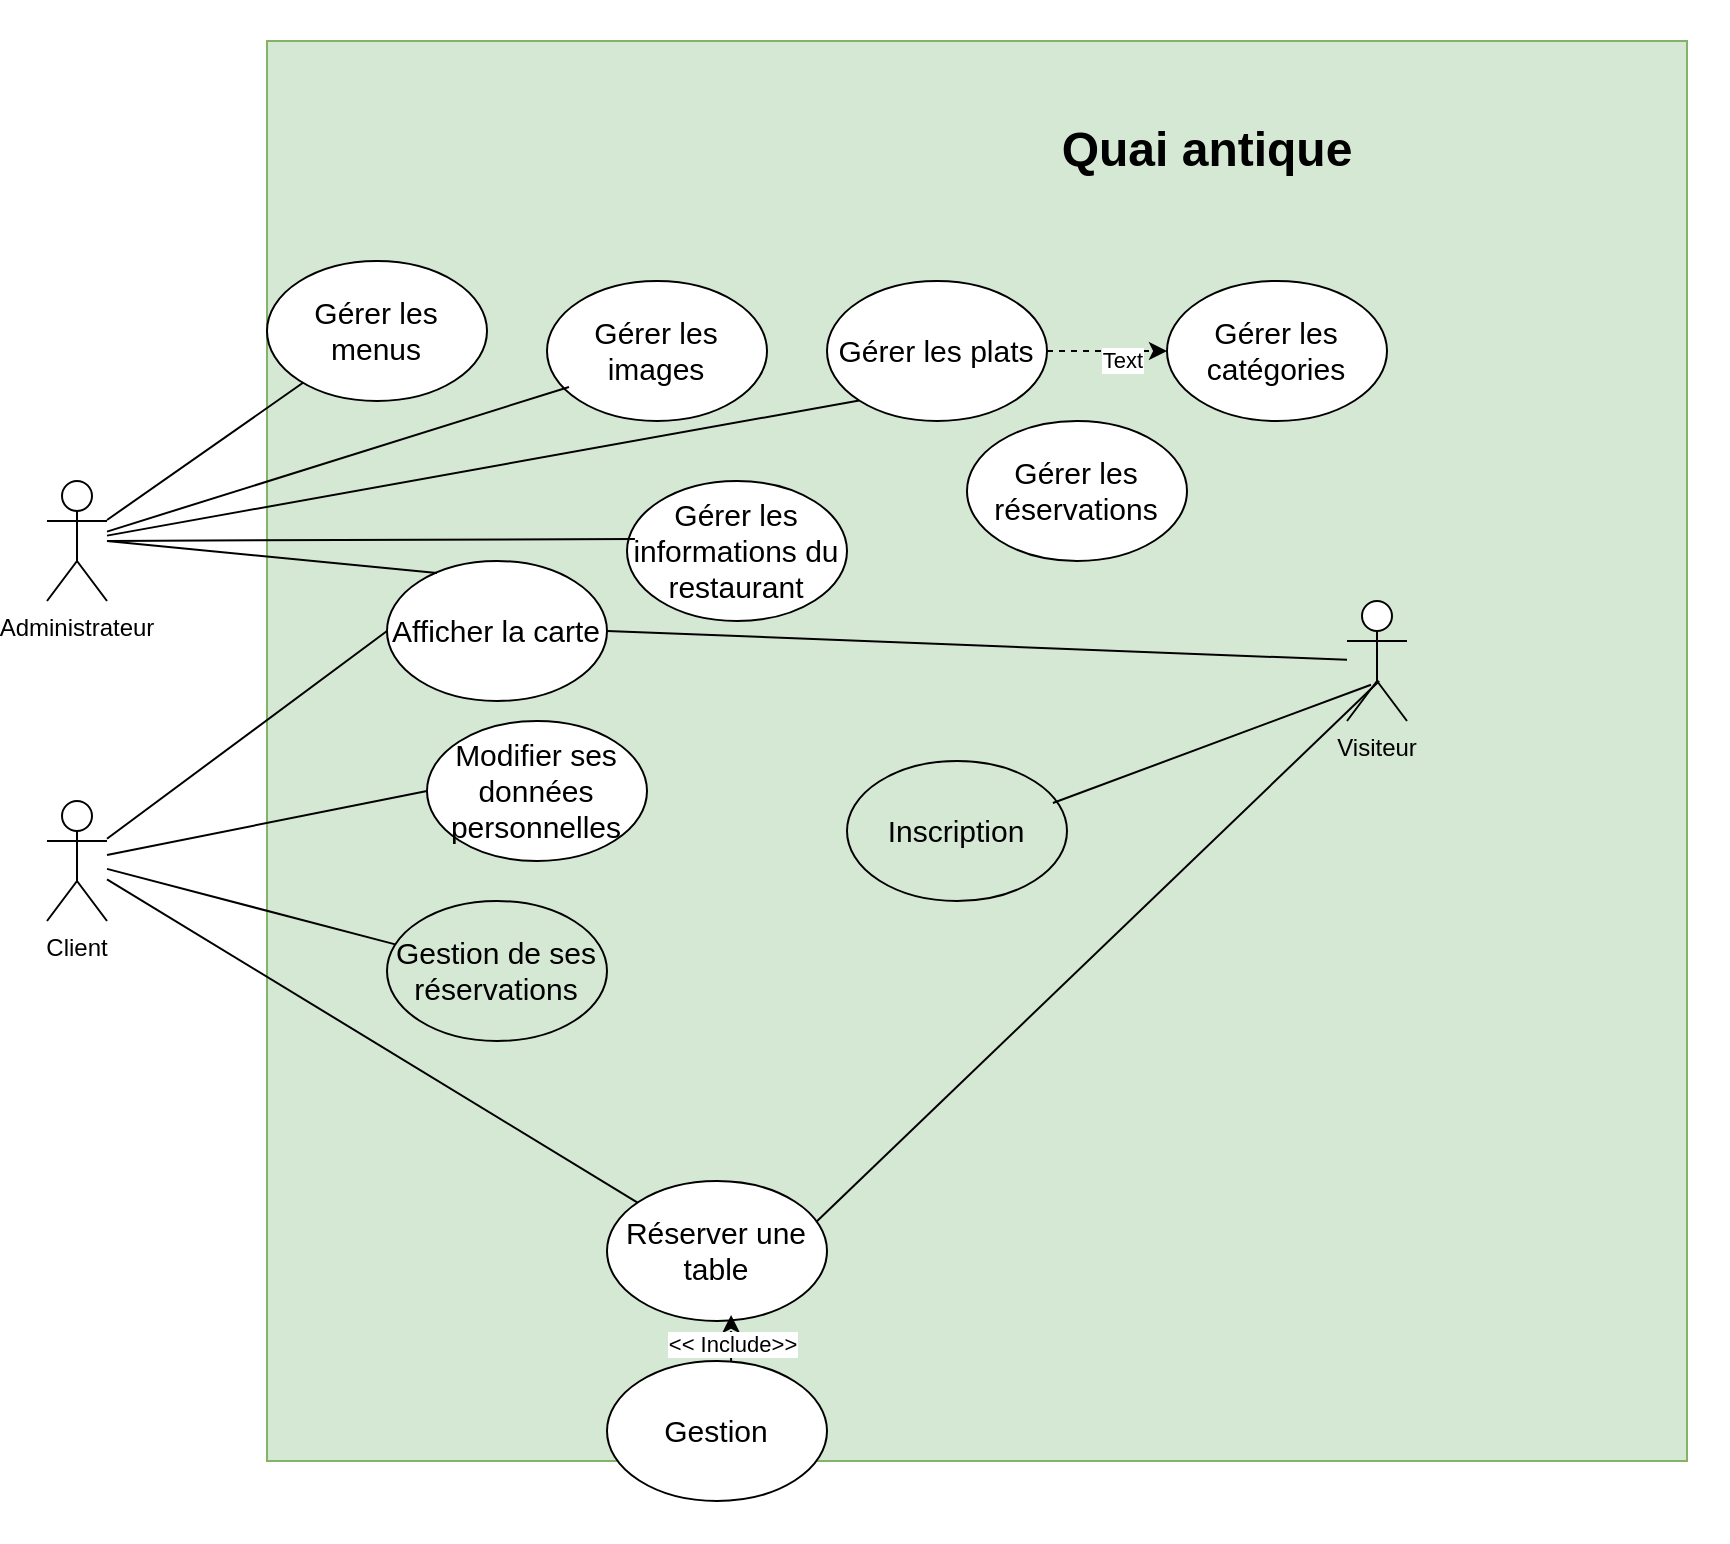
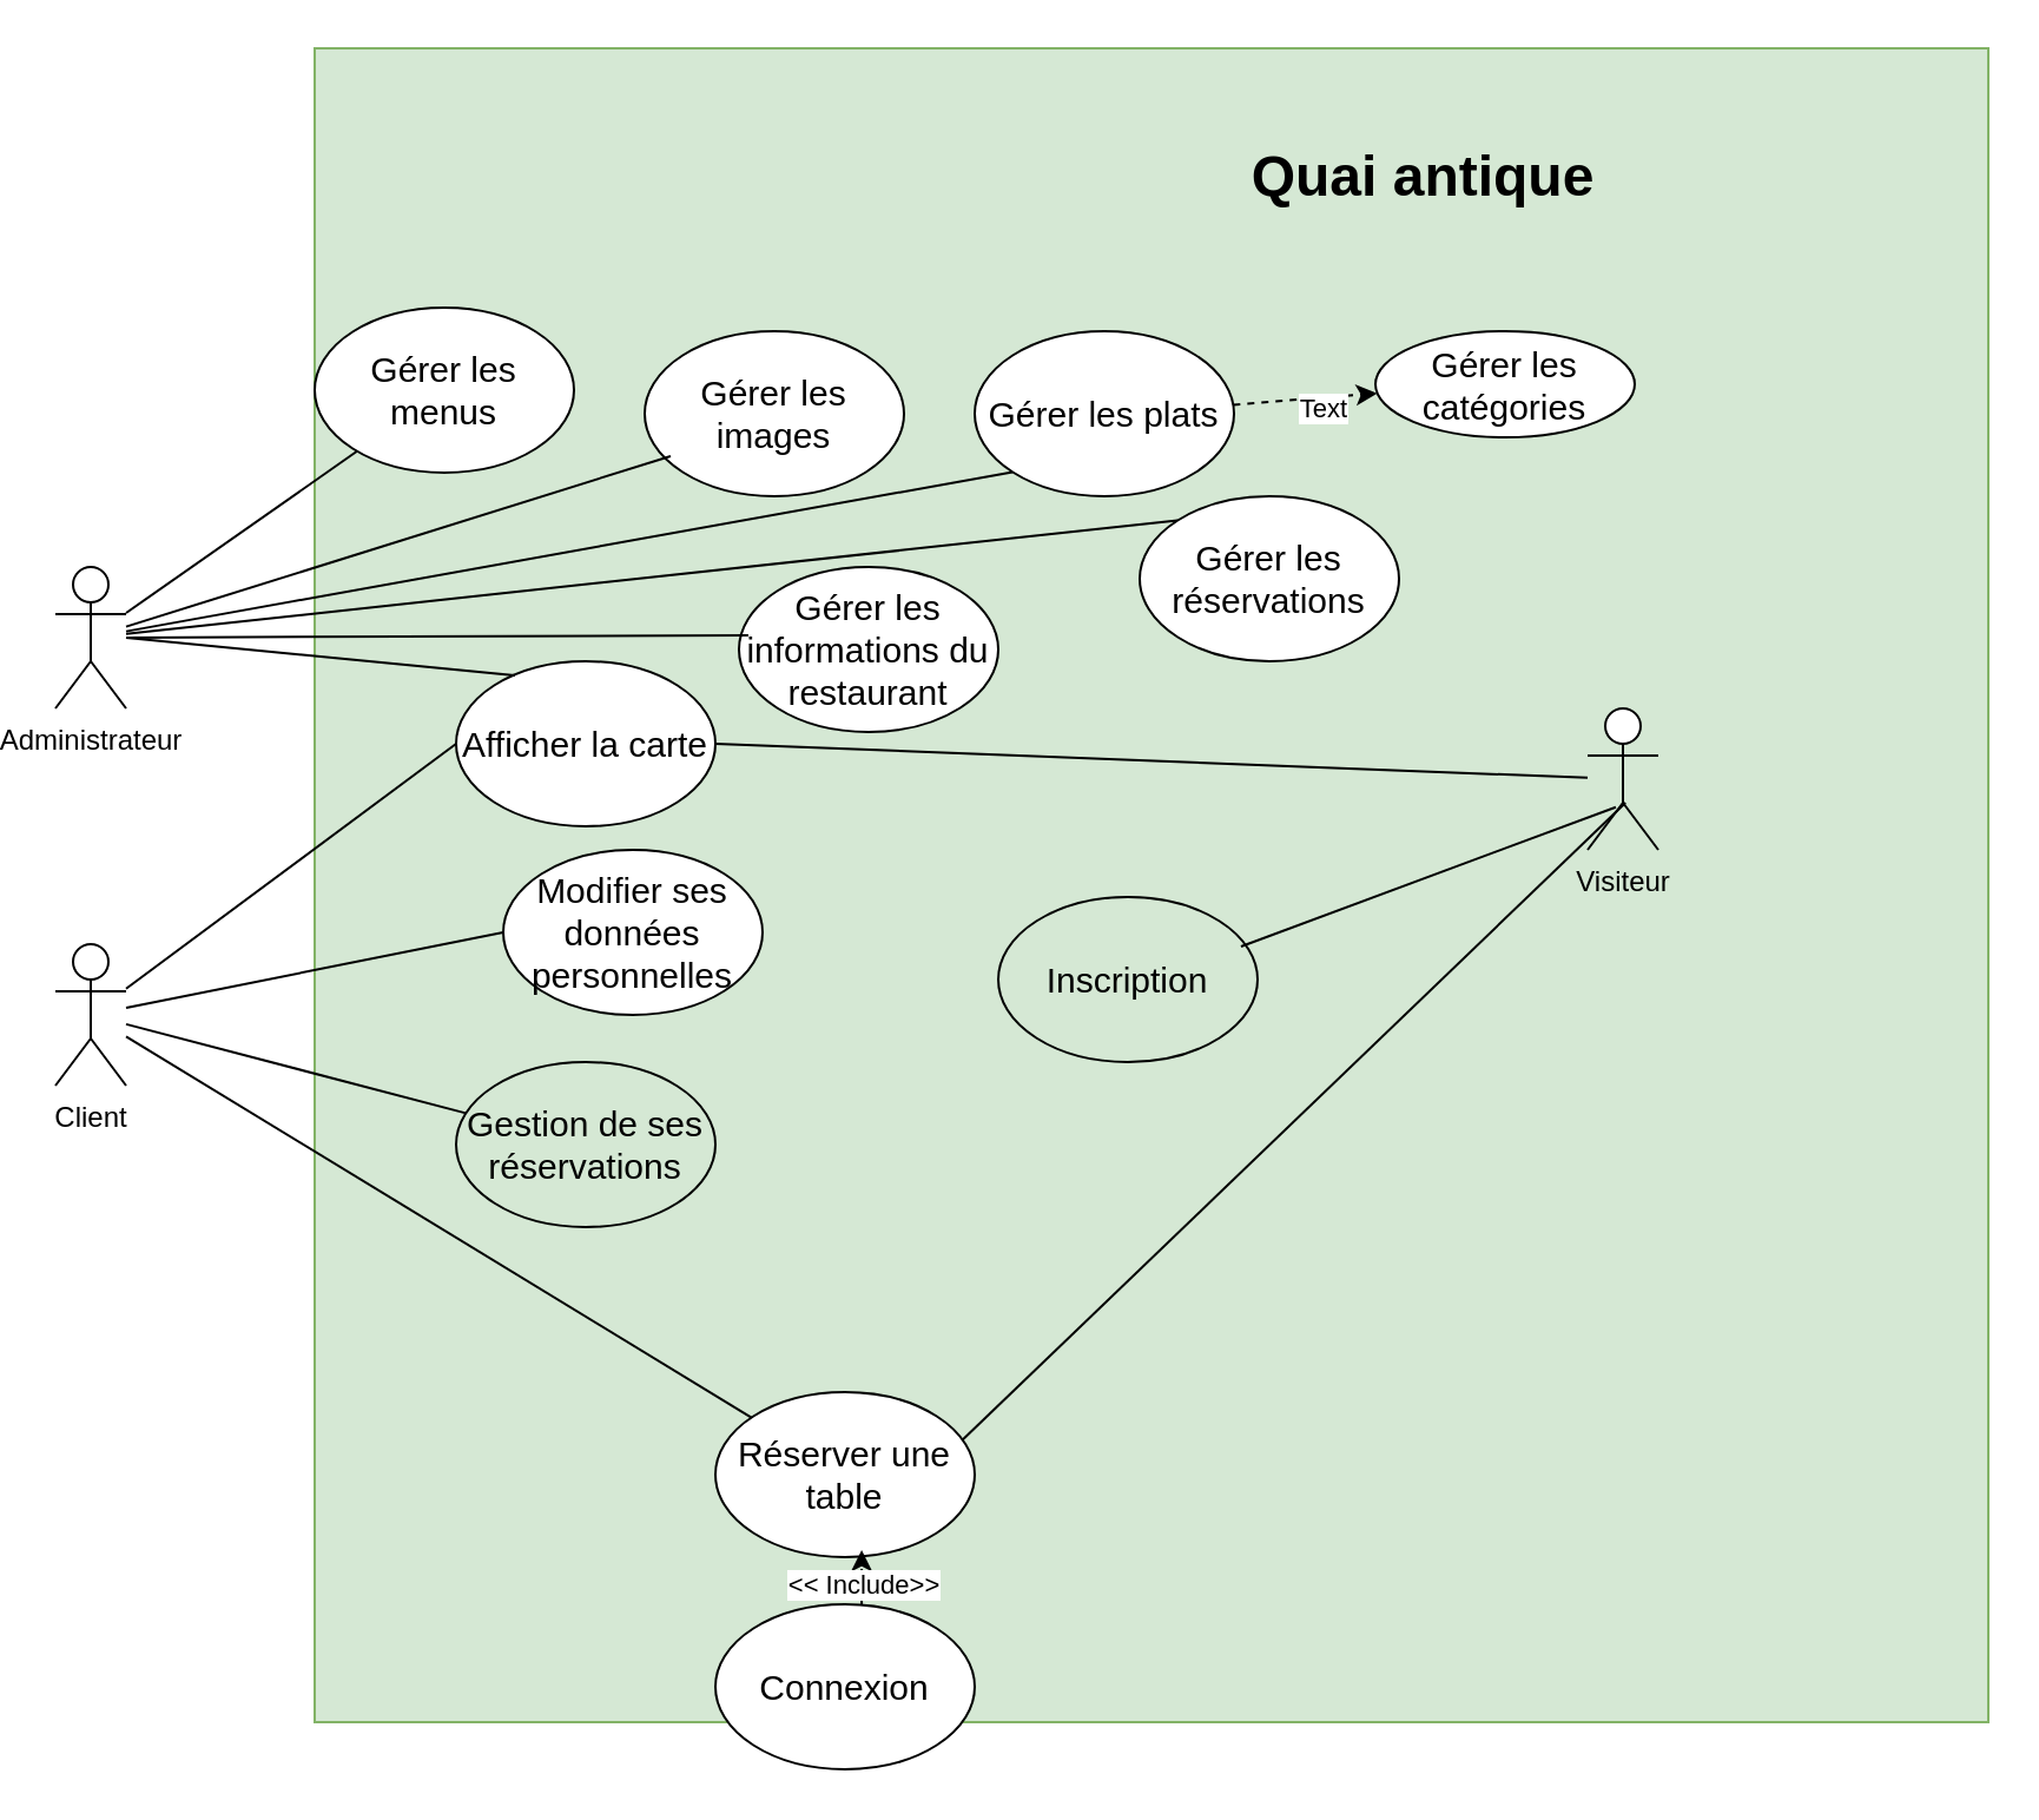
  <mxCell id="0" />
  <mxCell id="1" parent="0" />
  <mxCell id="2" value="" style="whiteSpace=wrap;html=1;aspect=fixed;fillColor=#d5e8d4;strokeColor=#82b366;" vertex="1" parent="1"><mxGeometry x="130" y="20" width="710" height="710" as="geometry" /></mxCell>
  <mxCell id="3" value="Quai antique" style="text;strokeColor=none;fillColor=none;html=1;fontSize=24;fontStyle=1;verticalAlign=middle;align=center;" vertex="1" parent="1"><mxGeometry x="550" y="60" width="100" height="30" as="geometry" /></mxCell>
  <mxCell id="4" value="Inscription" style="ellipse;whiteSpace=wrap;html=1;fontSize=15;fillColor=#d5e8d4;" vertex="1" parent="1"><mxGeometry x="420" y="380" width="110" height="70" as="geometry" /></mxCell>
  <mxCell id="5" style="edgeStyle=none;html=1;endArrow=none;endFill=0;" edge="1" parent="1" source="7" target="25"><mxGeometry relative="1" as="geometry" /></mxCell>
+ <mxCell id="6" style="edgeStyle=none;html=1;entryX=0;entryY=0;entryDx=0;entryDy=0;endArrow=none;endFill=0;" edge="1" parent="1" source="7" target="33"><mxGeometry relative="1" as="geometry" /></mxCell>
  <mxCell id="7" value="Administrateur" style="shape=umlActor;verticalLabelPosition=bottom;verticalAlign=top;html=1;outlineConnect=0;" vertex="1" parent="1"><mxGeometry x="20" y="240" width="30" height="60" as="geometry" /></mxCell>
  <mxCell id="8" style="edgeStyle=none;html=1;endArrow=none;endFill=0;" edge="1" parent="1" source="12" target="16"><mxGeometry relative="1" as="geometry" /></mxCell>
  <mxCell id="9" style="edgeStyle=none;html=1;entryX=0;entryY=0.5;entryDx=0;entryDy=0;endArrow=none;endFill=0;" edge="1" parent="1" source="12" target="20"><mxGeometry relative="1" as="geometry" /></mxCell>
  <mxCell id="10" style="edgeStyle=none;html=1;entryX=0;entryY=0.5;entryDx=0;entryDy=0;endArrow=none;endFill=0;" edge="1" parent="1" source="12" target="23"><mxGeometry relative="1" as="geometry" /></mxCell>
  <mxCell id="11" style="edgeStyle=none;html=1;endArrow=none;endFill=0;" edge="1" parent="1" source="12" target="22"><mxGeometry relative="1" as="geometry" /></mxCell>
  <mxCell id="12" value="Client" style="shape=umlActor;verticalLabelPosition=bottom;verticalAlign=top;html=1;outlineConnect=0;" vertex="1" parent="1"><mxGeometry x="20" y="400" width="30" height="60" as="geometry" /></mxCell>
  <mxCell id="13" style="edgeStyle=none;html=1;entryX=0.927;entryY=0.329;entryDx=0;entryDy=0;endArrow=none;endFill=0;entryPerimeter=0;" edge="1" parent="1" target="16"><mxGeometry relative="1" as="geometry"><mxPoint x="686.11" y="340.004" as="sourcePoint" /><mxPoint x="410.001" y="558.391" as="targetPoint" /></mxGeometry></mxCell>
  <mxCell id="14" value="Visiteur" style="shape=umlActor;verticalLabelPosition=bottom;verticalAlign=top;html=1;outlineConnect=0;" vertex="1" parent="1"><mxGeometry x="670" y="300" width="30" height="60" as="geometry" /></mxCell>
  <mxCell id="15" style="edgeStyle=none;html=1;endArrow=none;endFill=0;startArrow=none;startFill=0;entryX=0.936;entryY=0.3;entryDx=0;entryDy=0;entryPerimeter=0;" edge="1" parent="1" target="4"><mxGeometry relative="1" as="geometry"><mxPoint x="682" y="341.858" as="sourcePoint" /><mxPoint x="530" y="400" as="targetPoint" /></mxGeometry></mxCell>
  <mxCell id="16" value="Réserver une table" style="ellipse;whiteSpace=wrap;html=1;fontSize=15;" vertex="1" parent="1"><mxGeometry x="300" y="590" width="110" height="70" as="geometry" /></mxCell>
  <mxCell id="17" style="edgeStyle=none;html=1;dashed=1;entryX=0.564;entryY=0.957;entryDx=0;entryDy=0;entryPerimeter=0;exitX=0.564;exitY=0;exitDx=0;exitDy=0;exitPerimeter=0;" edge="1" parent="1" source="19" target="16"><mxGeometry relative="1" as="geometry"><mxPoint x="390.701" y="487.789" as="sourcePoint" /><mxPoint x="250" y="502.22" as="targetPoint" /></mxGeometry></mxCell>
  <mxCell id="18" value="&amp;lt;&amp;lt; Include&amp;gt;&amp;gt;" style="edgeLabel;html=1;align=center;verticalAlign=middle;resizable=0;points=[];" vertex="1" connectable="0" parent="17"><mxGeometry x="-0.24" relative="1" as="geometry"><mxPoint as="offset" /></mxGeometry></mxCell>
- <mxCell id="19" value="Gestion" style="ellipse;whiteSpace=wrap;html=1;fontSize=15;" vertex="1" parent="1"><mxGeometry x="300" y="680" width="110" height="70" as="geometry" /></mxCell>
+ <mxCell id="19" value="Connexion" style="ellipse;whiteSpace=wrap;html=1;fontSize=15;" vertex="1" parent="1"><mxGeometry x="300" y="680" width="110" height="70" as="geometry" /></mxCell>
  <mxCell id="20" value="Afficher la carte" style="ellipse;whiteSpace=wrap;html=1;fontSize=15;" vertex="1" parent="1"><mxGeometry x="190" y="280" width="110" height="70" as="geometry" /></mxCell>
  <mxCell id="21" style="edgeStyle=none;html=1;endArrow=none;endFill=0;entryX=0.227;entryY=0.086;entryDx=0;entryDy=0;entryPerimeter=0;" edge="1" parent="1" target="20"><mxGeometry relative="1" as="geometry"><mxPoint x="50" y="270.001" as="sourcePoint" /><mxPoint x="176.109" y="250.251" as="targetPoint" /></mxGeometry></mxCell>
  <mxCell id="22" value="Gestion de ses réservations" style="ellipse;whiteSpace=wrap;html=1;fontSize=15;fillColor=#d5e8d4;" vertex="1" parent="1"><mxGeometry x="190" y="450" width="110" height="70" as="geometry" /></mxCell>
  <mxCell id="23" value="Modifier ses données personnelles" style="ellipse;whiteSpace=wrap;html=1;fontSize=15;" vertex="1" parent="1"><mxGeometry x="210" y="360" width="110" height="70" as="geometry" /></mxCell>
  <mxCell id="24" style="edgeStyle=none;html=1;endArrow=none;endFill=0;entryX=1;entryY=0.5;entryDx=0;entryDy=0;" edge="1" parent="1" source="14" target="20"><mxGeometry relative="1" as="geometry"><mxPoint x="310" y="310" as="targetPoint" /></mxGeometry></mxCell>
  <mxCell id="25" value="Gérer les menus" style="ellipse;whiteSpace=wrap;html=1;fontSize=15;" vertex="1" parent="1"><mxGeometry x="130" y="130" width="110" height="70" as="geometry" /></mxCell>
  <mxCell id="26" value="Gérer les images" style="ellipse;whiteSpace=wrap;html=1;fontSize=15;" vertex="1" parent="1"><mxGeometry x="270" y="140" width="110" height="70" as="geometry" /></mxCell>
  <mxCell id="27" style="edgeStyle=none;html=1;dashed=1;" edge="1" parent="1" source="29" target="35"><mxGeometry relative="1" as="geometry" /></mxCell>
  <mxCell id="28" value="Text" style="edgeLabel;html=1;align=center;verticalAlign=middle;resizable=0;points=[];" vertex="1" connectable="0" parent="27"><mxGeometry x="0.233" y="-4" relative="1" as="geometry"><mxPoint as="offset" /></mxGeometry></mxCell>
  <mxCell id="29" value="Gérer les plats" style="ellipse;whiteSpace=wrap;html=1;fontSize=15;" vertex="1" parent="1"><mxGeometry x="410" y="140" width="110" height="70" as="geometry" /></mxCell>
  <mxCell id="30" style="edgeStyle=none;html=1;entryX=0;entryY=1;entryDx=0;entryDy=0;endArrow=none;endFill=0;" edge="1" parent="1" source="7" target="29"><mxGeometry relative="1" as="geometry" /></mxCell>
  <mxCell id="31" style="edgeStyle=none;html=1;entryX=0.1;entryY=0.757;entryDx=0;entryDy=0;entryPerimeter=0;endArrow=none;endFill=0;" edge="1" parent="1" source="7" target="26"><mxGeometry relative="1" as="geometry" /></mxCell>
  <mxCell id="32" value="Gérer les informations du restaurant" style="ellipse;whiteSpace=wrap;html=1;fontSize=15;" vertex="1" parent="1"><mxGeometry x="310" y="240" width="110" height="70" as="geometry" /></mxCell>
  <mxCell id="33" value="Gérer les réservations" style="ellipse;whiteSpace=wrap;html=1;fontSize=15;" vertex="1" parent="1"><mxGeometry x="480" y="210" width="110" height="70" as="geometry" /></mxCell>
  <mxCell id="34" style="edgeStyle=none;html=1;entryX=0.036;entryY=0.414;entryDx=0;entryDy=0;entryPerimeter=0;endArrow=none;endFill=0;" edge="1" parent="1" source="7" target="32"><mxGeometry relative="1" as="geometry" /></mxCell>
- <mxCell id="35" value="Gérer les catégories" style="ellipse;whiteSpace=wrap;html=1;fontSize=15;" vertex="1" parent="1"><mxGeometry x="580" y="140" width="110" height="70" as="geometry" /></mxCell>
+ <mxCell id="35" value="Gérer les catégories" style="ellipse;whiteSpace=wrap;html=1;fontSize=15;" vertex="1" parent="1"><mxGeometry x="580" y="140" width="110" height="45" as="geometry" /></mxCell>
